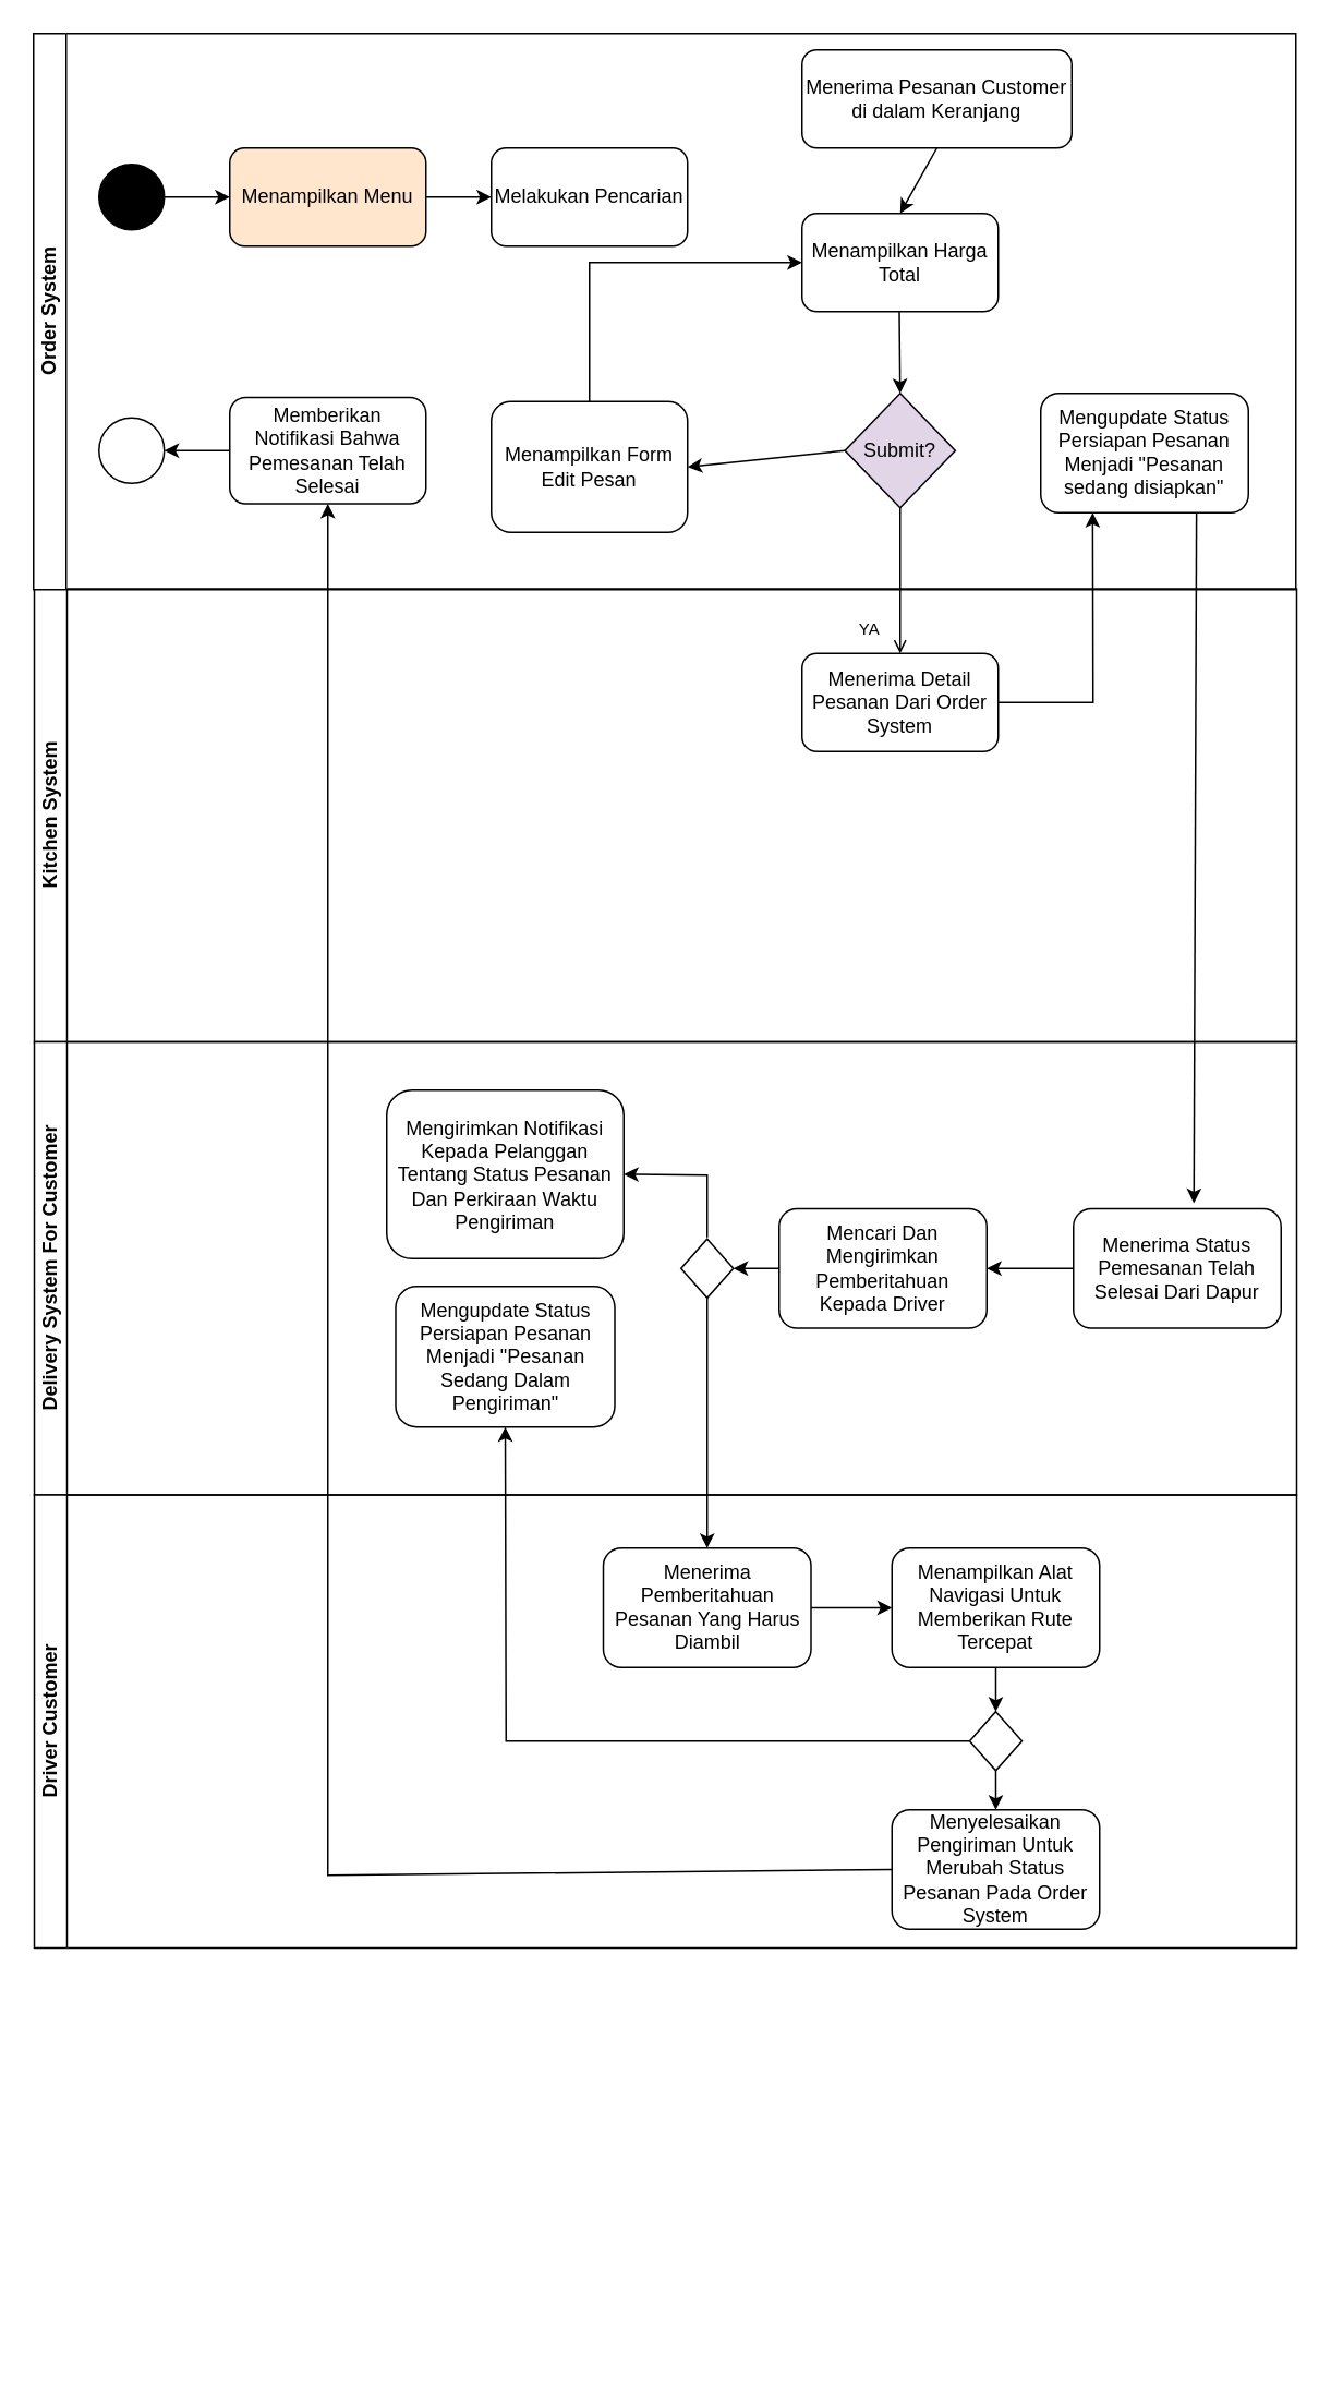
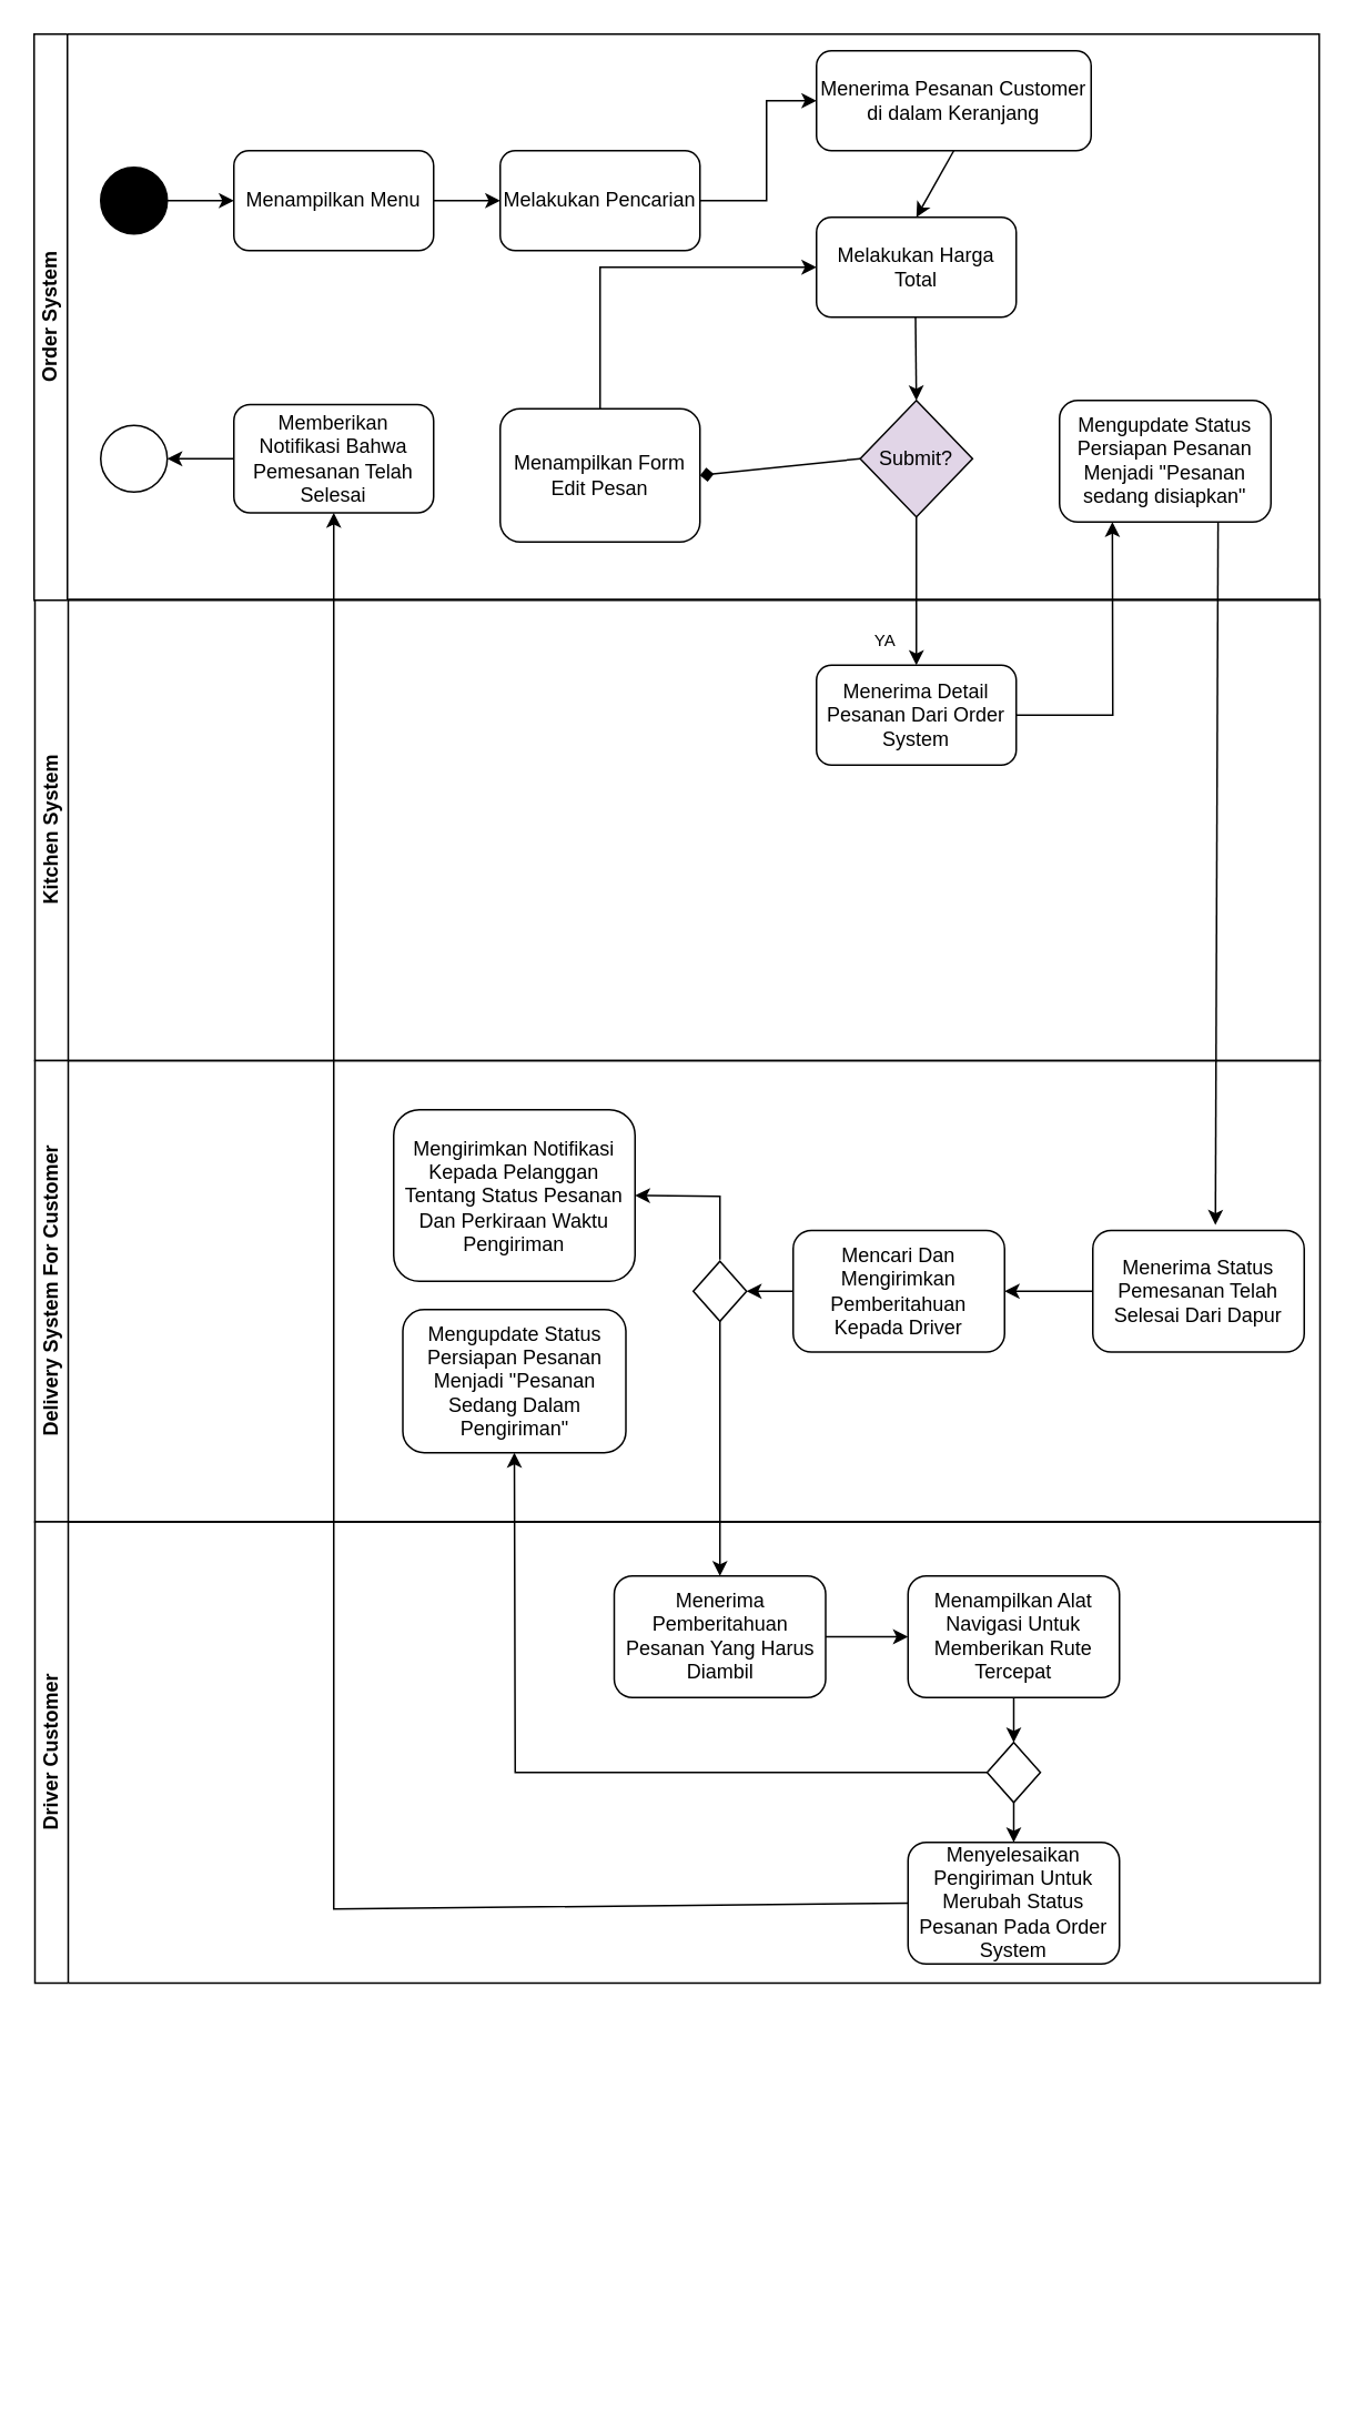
  <mxCell id="0" />
  <mxCell id="1" parent="0" />
  <mxCell id="2" value="Kitchen System" style="swimlane;whiteSpace=wrap;html=1;rotation=-90;startSize=20;" vertex="1" parent="1"><mxGeometry x="268" y="112" width="277" height="772" as="geometry" /></mxCell>
  <mxCell id="3" value="YA" style="text;html=1;align=center;verticalAlign=middle;resizable=0;points=[];autosize=1;strokeColor=none;fillColor=none;fontSize=10;" vertex="1" parent="2"><mxGeometry x="243.01" y="257.01" width="40" height="30" as="geometry" /></mxCell>
  <mxCell id="4" value="Menerima Detail Pesanan Dari Order System" style="rounded=1;whiteSpace=wrap;html=1;" vertex="1" parent="2"><mxGeometry x="222" y="287.01" width="120" height="60" as="geometry" /></mxCell>
  <mxCell id="5" value="Order System" style="swimlane;horizontal=0;whiteSpace=wrap;html=1;startSize=20;" vertex="1" parent="1"><mxGeometry x="20" y="20" width="772" height="340" as="geometry" /></mxCell>
  <mxCell id="6" value="" style="ellipse;whiteSpace=wrap;html=1;aspect=fixed;fillColor=#000000;" vertex="1" parent="5"><mxGeometry x="40" y="80" width="40" height="40" as="geometry" /></mxCell>
  <mxCell id="7" value="" style="endArrow=classic;html=1;rounded=0;exitX=1;exitY=0.5;exitDx=0;exitDy=0;entryX=0;entryY=0.5;entryDx=0;entryDy=0;" edge="1" parent="5" source="6"><mxGeometry width="50" height="50" relative="1" as="geometry"><mxPoint x="360" y="260" as="sourcePoint" /><mxPoint x="120" y="100" as="targetPoint" /><Array as="points" /></mxGeometry></mxCell>
  <mxCell id="8" value="" style="endArrow=classic;html=1;rounded=0;exitX=1;exitY=0.5;exitDx=0;exitDy=0;entryX=0;entryY=0.5;entryDx=0;entryDy=0;" edge="1" parent="5" source="10"><mxGeometry width="50" height="50" relative="1" as="geometry"><mxPoint x="250" y="100" as="sourcePoint" /><mxPoint x="280" y="100" as="targetPoint" /><Array as="points" /></mxGeometry></mxCell>
- <mxCell id="10" value="Menampilkan Menu" style="rounded=1;whiteSpace=wrap;html=1;fillColor=#ffe6cc;" vertex="1" parent="5"><mxGeometry x="120" y="70" width="120" height="60" as="geometry" /></mxCell>
+ <mxCell id="9" value="" style="endArrow=classic;html=1;rounded=0;exitX=1;exitY=0.5;exitDx=0;exitDy=0;entryX=0;entryY=0.5;entryDx=0;entryDy=0;" edge="1" parent="5" source="11" target="12"><mxGeometry width="50" height="50" relative="1" as="geometry"><mxPoint x="410" y="100" as="sourcePoint" /><mxPoint x="480" y="42.5" as="targetPoint" /><Array as="points"><mxPoint x="440" y="100" /><mxPoint x="440" y="40" /></Array></mxGeometry></mxCell>
+ <mxCell id="10" value="Menampilkan Menu" style="rounded=1;whiteSpace=wrap;html=1;" vertex="1" parent="5"><mxGeometry x="120" y="70" width="120" height="60" as="geometry" /></mxCell>
  <mxCell id="11" value="Melakukan Pencarian" style="rounded=1;html=1;whiteSpace=wrap;" vertex="1" parent="5"><mxGeometry x="280" y="70" width="120" height="60" as="geometry" /></mxCell>
  <mxCell id="12" value="Menerima Pesanan Customer di dalam Keranjang" style="rounded=1;whiteSpace=wrap;html=1;" vertex="1" parent="5"><mxGeometry x="470" y="10" width="165" height="60" as="geometry" /></mxCell>
- <mxCell id="13" value="Menampilkan Harga Total" style="rounded=1;whiteSpace=wrap;html=1;" vertex="1" parent="5"><mxGeometry x="470" y="110" width="120" height="60" as="geometry" /></mxCell>
+ <mxCell id="13" value="Melakukan Harga Total" style="rounded=1;whiteSpace=wrap;html=1;" vertex="1" parent="5"><mxGeometry x="470" y="110" width="120" height="60" as="geometry" /></mxCell>
  <mxCell id="14" value="" style="endArrow=classic;html=1;rounded=0;exitX=0.5;exitY=1;exitDx=0;exitDy=0;entryX=0.5;entryY=0;entryDx=0;entryDy=0;" edge="1" parent="5" source="12" target="13"><mxGeometry width="50" height="50" relative="1" as="geometry"><mxPoint x="250" y="110" as="sourcePoint" /><mxPoint x="290" y="110" as="targetPoint" /><Array as="points" /></mxGeometry></mxCell>
  <mxCell id="15" value="Submit?" style="rhombus;whiteSpace=wrap;html=1;fillColor=#e1d5e7;" vertex="1" parent="5"><mxGeometry x="496.25" y="220" width="67.5" height="70" as="geometry" /></mxCell>
  <mxCell id="16" value="" style="endArrow=classic;html=1;rounded=0;exitX=0.5;exitY=1;exitDx=0;exitDy=0;entryX=0.5;entryY=0;entryDx=0;entryDy=0;" edge="1" parent="5" target="15"><mxGeometry width="50" height="50" relative="1" as="geometry"><mxPoint x="529.5" y="170" as="sourcePoint" /><mxPoint x="530" y="190" as="targetPoint" /><Array as="points" /></mxGeometry></mxCell>
  <mxCell id="17" value="Menampilkan Form Edit Pesan" style="rounded=1;whiteSpace=wrap;html=1;" vertex="1" parent="5"><mxGeometry x="280" y="225" width="120" height="80" as="geometry" /></mxCell>
- <mxCell id="18" value="" style="endArrow=classic;html=1;rounded=0;exitX=0;exitY=0.5;exitDx=0;exitDy=0;entryX=1;entryY=0.5;entryDx=0;entryDy=0;" edge="1" parent="5" source="15" target="17"><mxGeometry width="50" height="50" relative="1" as="geometry"><mxPoint x="250" y="110" as="sourcePoint" /><mxPoint x="410" y="220" as="targetPoint" /><Array as="points" /></mxGeometry></mxCell>
+ <mxCell id="18" value="" style="endArrow=diamond;html=1;rounded=0;exitX=0;exitY=0.5;exitDx=0;exitDy=0;entryX=1;entryY=0.5;entryDx=0;entryDy=0;" edge="1" parent="5" source="15" target="17"><mxGeometry width="50" height="50" relative="1" as="geometry"><mxPoint x="250" y="110" as="sourcePoint" /><mxPoint x="410" y="220" as="targetPoint" /><Array as="points" /></mxGeometry></mxCell>
  <mxCell id="19" value="" style="endArrow=classic;html=1;rounded=0;exitX=0.5;exitY=0;exitDx=0;exitDy=0;entryX=0;entryY=0.5;entryDx=0;entryDy=0;" edge="1" parent="5" source="17" target="13"><mxGeometry width="50" height="50" relative="1" as="geometry"><mxPoint x="513" y="230" as="sourcePoint" /><mxPoint x="410" y="230" as="targetPoint" /><Array as="points"><mxPoint x="340" y="140" /></Array></mxGeometry></mxCell>
  <mxCell id="20" value="Mengupdate Status Persiapan Pesanan Menjadi &quot;Pesanan sedang disiapkan&quot;" style="rounded=1;whiteSpace=wrap;html=1;" vertex="1" parent="5"><mxGeometry x="616" y="220" width="127" height="72.99" as="geometry" /></mxCell>
  <mxCell id="21" value="Memberikan Notifikasi Bahwa Pemesanan Telah Selesai" style="rounded=1;whiteSpace=wrap;html=1;" vertex="1" parent="5"><mxGeometry x="120" y="222.5" width="120" height="65" as="geometry" /></mxCell>
  <mxCell id="22" value="" style="ellipse;whiteSpace=wrap;html=1;aspect=fixed;" vertex="1" parent="5"><mxGeometry x="40" y="235" width="40" height="40" as="geometry" /></mxCell>
  <mxCell id="23" value="" style="endArrow=classic;html=1;rounded=0;exitX=0;exitY=0.5;exitDx=0;exitDy=0;entryX=1;entryY=0.5;entryDx=0;entryDy=0;" edge="1" parent="5" source="21" target="22"><mxGeometry width="50" height="50" relative="1" as="geometry"><mxPoint x="250" y="110" as="sourcePoint" /><mxPoint x="290" y="110" as="targetPoint" /><Array as="points" /></mxGeometry></mxCell>
- <mxCell id="24" value="" style="endArrow=open;html=1;rounded=0;exitX=0.5;exitY=1;exitDx=0;exitDy=0;entryX=0.5;entryY=0;entryDx=0;entryDy=0;" edge="1" parent="1" source="15" target="4"><mxGeometry width="50" height="50" relative="1" as="geometry"><mxPoint x="409" y="86" as="sourcePoint" /><mxPoint x="426" y="96" as="targetPoint" /><Array as="points" /></mxGeometry></mxCell>
+ <mxCell id="24" value="" style="endArrow=classic;html=1;rounded=0;exitX=0.5;exitY=1;exitDx=0;exitDy=0;entryX=0.5;entryY=0;entryDx=0;entryDy=0;" edge="1" parent="1" source="15" target="4"><mxGeometry width="50" height="50" relative="1" as="geometry"><mxPoint x="409" y="86" as="sourcePoint" /><mxPoint x="426" y="96" as="targetPoint" /><Array as="points" /></mxGeometry></mxCell>
  <mxCell id="25" value="Delivery System For Customer" style="swimlane;whiteSpace=wrap;html=1;rotation=-90;startSize=20;" vertex="1" parent="1"><mxGeometry x="268" y="389" width="277" height="772" as="geometry" /></mxCell>
  <mxCell id="26" value="Menerima Status Pemesanan Telah Selesai Dari Dapur" style="rounded=1;whiteSpace=wrap;html=1;" vertex="1" parent="25"><mxGeometry x="388" y="349.51" width="127" height="72.99" as="geometry" /></mxCell>
  <mxCell id="27" value="Mengirimkan Notifikasi Kepada Pelanggan Tentang Status Pesanan Dan Perkiraan Waktu Pengiriman" style="rounded=1;whiteSpace=wrap;html=1;" vertex="1" parent="25"><mxGeometry x="-32" y="277" width="145" height="103" as="geometry" /></mxCell>
  <mxCell id="28" value="" style="endArrow=classic;html=1;rounded=0;exitX=0;exitY=0.5;exitDx=0;exitDy=0;entryX=1;entryY=0.5;entryDx=0;entryDy=0;" edge="1" parent="25" source="26" target="29"><mxGeometry width="50" height="50" relative="1" as="geometry"><mxPoint x="368" y="347" as="sourcePoint" /><mxPoint x="318" y="333" as="targetPoint" /><Array as="points" /></mxGeometry></mxCell>
  <mxCell id="29" value="Mencari Dan Mengirimkan Pemberitahuan Kepada Driver" style="rounded=1;whiteSpace=wrap;html=1;" vertex="1" parent="25"><mxGeometry x="208" y="349.51" width="127" height="72.99" as="geometry" /></mxCell>
  <mxCell id="30" value="" style="rhombus;whiteSpace=wrap;html=1;" vertex="1" parent="25"><mxGeometry x="148" y="368" width="32" height="36" as="geometry" /></mxCell>
  <mxCell id="31" value="" style="endArrow=classic;html=1;rounded=0;entryX=1;entryY=0.5;entryDx=0;entryDy=0;" edge="1" parent="25" target="27"><mxGeometry width="50" height="50" relative="1" as="geometry"><mxPoint x="164" y="367" as="sourcePoint" /><mxPoint x="153" y="332.99" as="targetPoint" /><Array as="points"><mxPoint x="164" y="329" /></Array></mxGeometry></mxCell>
  <mxCell id="32" value="Mengupdate Status Persiapan Pesanan Menjadi &quot;Pesanan Sedang Dalam Pengiriman&quot;" style="rounded=1;whiteSpace=wrap;html=1;" vertex="1" parent="25"><mxGeometry x="-26.5" y="397" width="134" height="86" as="geometry" /></mxCell>
  <mxCell id="33" value="" style="endArrow=classic;html=1;rounded=0;exitX=0;exitY=0.5;exitDx=0;exitDy=0;entryX=1;entryY=0.5;entryDx=0;entryDy=0;" edge="1" parent="25" source="29" target="30"><mxGeometry width="50" height="50" relative="1" as="geometry"><mxPoint x="351" y="640" as="sourcePoint" /><mxPoint x="351" y="667" as="targetPoint" /><Array as="points" /></mxGeometry></mxCell>
  <mxCell id="34" value="Driver Customer" style="swimlane;whiteSpace=wrap;html=1;rotation=-90;startSize=20;" vertex="1" parent="1"><mxGeometry x="268" y="666" width="277" height="772" as="geometry" /></mxCell>
  <mxCell id="35" value="Menerima Pemberitahuan Pesanan Yang Harus Diambil" style="rounded=1;whiteSpace=wrap;html=1;" vertex="1" parent="34"><mxGeometry x="100.5" y="280" width="127" height="72.99" as="geometry" /></mxCell>
  <mxCell id="36" value="Menampilkan Alat Navigasi Untuk Memberikan Rute Tercepat" style="rounded=1;whiteSpace=wrap;html=1;" vertex="1" parent="34"><mxGeometry x="277" y="280" width="127" height="72.99" as="geometry" /></mxCell>
  <mxCell id="37" value="" style="endArrow=classic;html=1;rounded=0;exitX=1;exitY=0.5;exitDx=0;exitDy=0;entryX=0;entryY=0.5;entryDx=0;entryDy=0;" edge="1" parent="34" source="35" target="36"><mxGeometry width="50" height="50" relative="1" as="geometry"><mxPoint x="398" y="119" as="sourcePoint" /><mxPoint x="345" y="119" as="targetPoint" /><Array as="points" /></mxGeometry></mxCell>
  <mxCell id="38" value="" style="rhombus;whiteSpace=wrap;html=1;" vertex="1" parent="34"><mxGeometry x="324.5" y="380" width="32" height="36" as="geometry" /></mxCell>
  <mxCell id="39" value="" style="endArrow=classic;html=1;rounded=0;exitX=0.5;exitY=1;exitDx=0;exitDy=0;entryX=0.5;entryY=0;entryDx=0;entryDy=0;" edge="1" parent="34" source="36" target="38"><mxGeometry width="50" height="50" relative="1" as="geometry"><mxPoint x="238" y="326" as="sourcePoint" /><mxPoint x="287" y="326" as="targetPoint" /><Array as="points" /></mxGeometry></mxCell>
  <mxCell id="40" value="Menyelesaikan Pengiriman Untuk Merubah Status Pesanan Pada Order System" style="rounded=1;whiteSpace=wrap;html=1;" vertex="1" parent="34"><mxGeometry x="277" y="440" width="127" height="72.99" as="geometry" /></mxCell>
  <mxCell id="41" value="" style="endArrow=classic;html=1;rounded=0;exitX=0.5;exitY=1;exitDx=0;exitDy=0;entryX=0.5;entryY=0;entryDx=0;entryDy=0;" edge="1" parent="34" source="38" target="40"><mxGeometry width="50" height="50" relative="1" as="geometry"><mxPoint x="351" y="363" as="sourcePoint" /><mxPoint x="351" y="390" as="targetPoint" /><Array as="points" /></mxGeometry></mxCell>
  <mxCell id="42" value="" style="endArrow=classic;html=1;rounded=0;exitX=1;exitY=0.5;exitDx=0;exitDy=0;entryX=0.25;entryY=1;entryDx=0;entryDy=0;" edge="1" parent="1" source="4" target="20"><mxGeometry width="50" height="50" relative="1" as="geometry"><mxPoint x="542.5" y="460" as="sourcePoint" /><mxPoint x="543" y="490" as="targetPoint" /><Array as="points"><mxPoint x="668" y="429" /></Array></mxGeometry></mxCell>
  <mxCell id="43" value="" style="endArrow=classic;html=1;rounded=0;exitX=0.75;exitY=1;exitDx=0;exitDy=0;entryX=0.58;entryY=-0.046;entryDx=0;entryDy=0;entryPerimeter=0;" edge="1" parent="1" source="20" target="26"><mxGeometry width="50" height="50" relative="1" as="geometry"><mxPoint x="726" y="320" as="sourcePoint" /><mxPoint x="726" y="409" as="targetPoint" /><Array as="points" /></mxGeometry></mxCell>
  <mxCell id="44" value="" style="endArrow=classic;html=1;rounded=0;exitX=0.5;exitY=1;exitDx=0;exitDy=0;entryX=0.5;entryY=0;entryDx=0;entryDy=0;" edge="1" parent="1" source="30" target="35"><mxGeometry width="50" height="50" relative="1" as="geometry"><mxPoint x="666" y="785" as="sourcePoint" /><mxPoint x="613" y="785" as="targetPoint" /><Array as="points" /></mxGeometry></mxCell>
  <mxCell id="45" value="" style="endArrow=classic;html=1;rounded=0;exitX=0;exitY=0.5;exitDx=0;exitDy=0;entryX=0.5;entryY=1;entryDx=0;entryDy=0;" edge="1" parent="1" source="38" target="32"><mxGeometry width="50" height="50" relative="1" as="geometry"><mxPoint x="666" y="785" as="sourcePoint" /><mxPoint x="296" y="876" as="targetPoint" /><Array as="points"><mxPoint x="309" y="1064" /></Array></mxGeometry></mxCell>
  <mxCell id="46" value="" style="endArrow=classic;html=1;rounded=0;exitX=0;exitY=0.5;exitDx=0;exitDy=0;entryX=0.5;entryY=1;entryDx=0;entryDy=0;" edge="1" parent="1" source="40" target="21"><mxGeometry width="50" height="50" relative="1" as="geometry"><mxPoint x="506" y="992" as="sourcePoint" /><mxPoint x="206" y="306" as="targetPoint" /><Array as="points"><mxPoint x="200" y="1146" /></Array></mxGeometry></mxCell>
